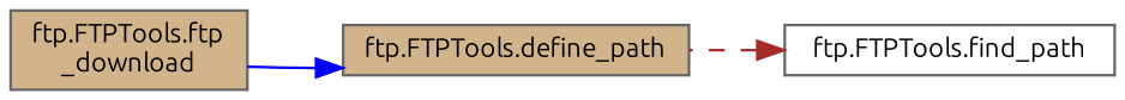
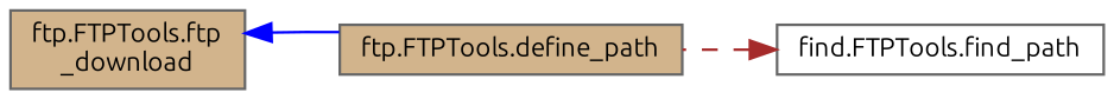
  digraph {
    fontname=Ubuntu
    rankdir=RL
    node [color=gray40 fillcolor=tan fontname=Ubuntu fontsize=10 shape=box style=filled]
    edge [dir=back fontname=Ubuntu fontsize=10 labelfontname=Helvetica labelfontsize=10]
-   n1 [fillcolor=white fontcolor=black height=0.2 label="ftp.FTPTools.find_path" width=0.4]
+   n1 [fillcolor=white fontcolor=black height=0.2 label="find.FTPTools.find_path" width=0.4]
    n2 [height=0.2 label="ftp.FTPTools.define_path" width=0.4]
    n3 [height=0.2 label="ftp.FTPTools.ftp\l_download" width=0.4]
    n1 -> n2 [color=brown style=dashed]
-   n2 -> n3 [color=blue style=solid]
+   n3 -> n2 [color=blue style=solid]
  }
